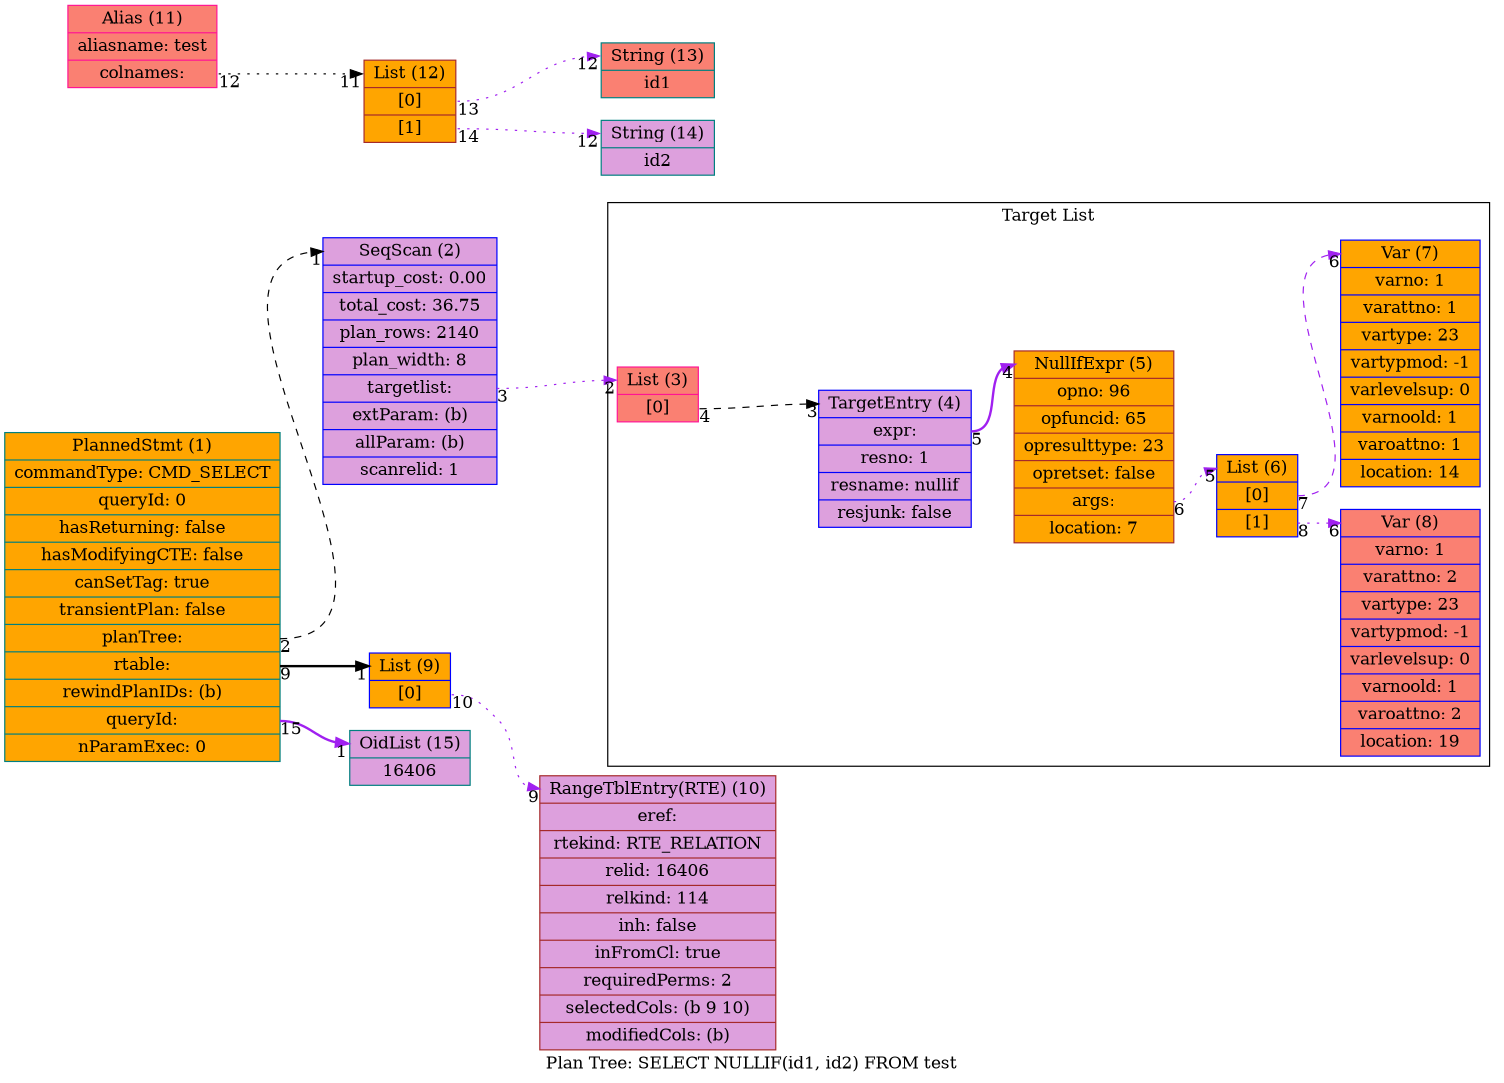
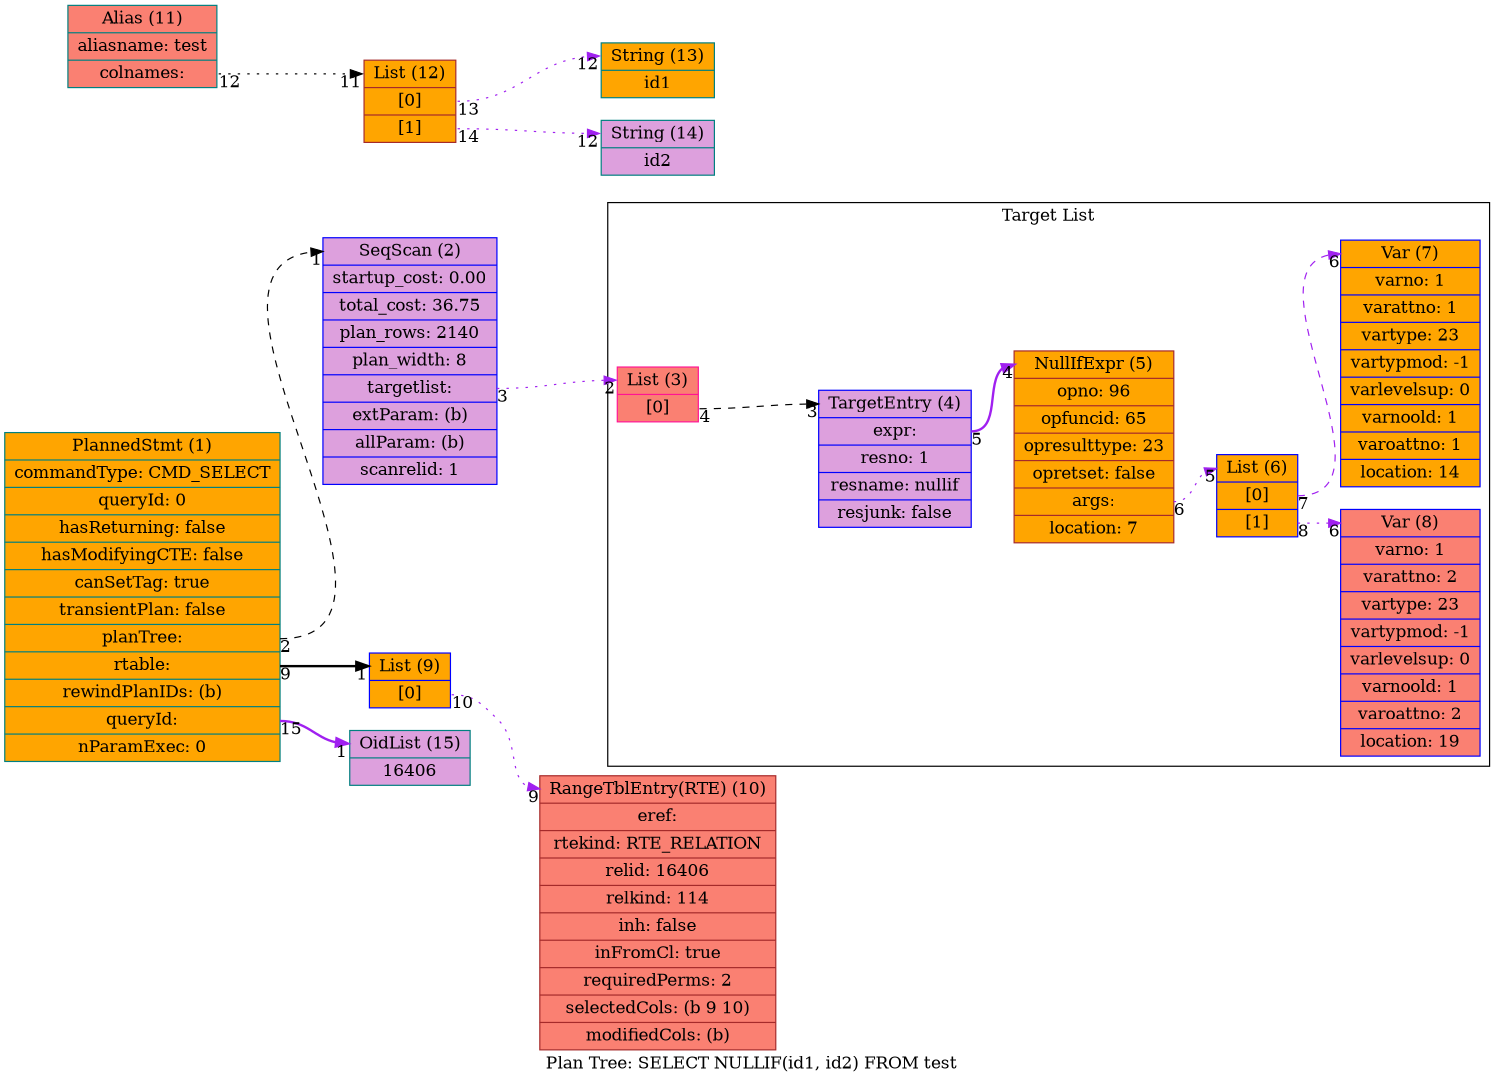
  digraph {
    label="Plan Tree: SELECT NULLIF(id1, id2) FROM test"
    rankdir=LR
    node [color=blue fillcolor=orange shape=record style=filled]
    edge [arrowtail=empty color=purple headlabel=1 headport=head style=dotted tailport=1]
    n1 [color=deeppink fillcolor=salmon label="<head> List (3)|<1> [0]"]
    n2 [fillcolor=plum label="<head> TargetEntry (4)|<expr> expr: |resno: 1|resname: nullif|resjunk: false"]
    n3 [color=brown label="<head> NullIfExpr (5)|opno: 96|opfuncid: 65|opresulttype: 23|opretset: false|<args> args: |location: 7"]
    n4 [label="<head> List (6)|<1> [0]|<2> [1]"]
    n5 [label="<head> Var (7)|varno: 1|varattno: 1|vartype: 23|vartypmod: -1|varlevelsup: 0|varnoold: 1|varoattno: 1|location: 14"]
    n6 [fillcolor=salmon label="<head> Var (8)|varno: 1|varattno: 2|vartype: 23|vartypmod: -1|varlevelsup: 0|varnoold: 1|varoattno: 2|location: 19"]
-   n7 [color=deeppink fillcolor=salmon label="<head> Alias (11)|aliasname: test|<colnames> colnames: "]
+   n7 [color=teal fillcolor=salmon label="<head> Alias (11)|aliasname: test|<colnames> colnames: "]
    n8 [color=brown label="<head> List (12)|<1> [0]|<2> [1]"]
-   n9 [color=teal fillcolor=salmon label="<head> String (13)|id1"]
+   n9 [color=teal label="<head> String (13)|id1"]
    n10 [color=teal fillcolor=plum label="<head> String (14)|id2"]
-   n11 [color=brown fillcolor=plum label="<head> RangeTblEntry(RTE) (10)|<eref> eref: |rtekind: RTE_RELATION|relid: 16406|relkind: 114|inh: false|inFromCl: true|requiredPerms: 2|selectedCols: (b 9 10)|modifiedCols: (b)"]
+   n11 [color=brown fillcolor=salmon label="<head> RangeTblEntry(RTE) (10)|<eref> eref: |rtekind: RTE_RELATION|relid: 16406|relkind: 114|inh: false|inFromCl: true|requiredPerms: 2|selectedCols: (b 9 10)|modifiedCols: (b)"]
    n12 [fillcolor=plum label="<head> SeqScan (2)|startup_cost: 0.00|total_cost: 36.75|plan_rows: 2140|plan_width: 8|<targetlist> targetlist: |extParam: (b)|allParam: (b)|scanrelid: 1"]
    n13 [label="<head> List (9)|<1> [0]"]
    n14 [color=teal fillcolor=plum label="<head> OidList (15)|16406 "]
    n15 [color=teal label="<head> PlannedStmt (1)|commandType: CMD_SELECT|queryId: 0|hasReturning: false|hasModifyingCTE: false|canSetTag: true|transientPlan: false|<planTree> planTree: |<rtable> rtable: |rewindPlanIDs: (b)|<relationOids> queryId: |nParamExec: 0"]
    subgraph cluster_1 {
      label="Target List"
      n1
      n2
      n3
      n4
      n5
      n6
    }
    n1 -> n2 [color=black headlabel=3 style=dashed taillabel=4]
    n2 -> n3 [headlabel=4 style=bold taillabel=5 tailport=expr]
    n3 -> n4 [headlabel=5 taillabel=6 tailport=args]
    n4 -> n5 [headlabel=6 style=dashed taillabel=7]
    n4 -> n6 [headlabel=6 taillabel=8 tailport=2]
    n7 -> n8 [color=black headlabel=11 taillabel=12 tailport=colnames]
    n8 -> n9 [headlabel=12 taillabel=13]
    n8 -> n10 [headlabel=12 taillabel=14 tailport=2]
    n12 -> n1 [headlabel=2 taillabel=3 tailport=targetlist]
    n13 -> n11 [headlabel=9 taillabel=10]
    n15 -> n12 [color=black style=dashed taillabel=2 tailport=planTree]
    n15 -> n13 [color=black style=bold taillabel=9 tailport=rtable]
    n15 -> n14 [style=bold taillabel=15 tailport=relationOids]
  }
